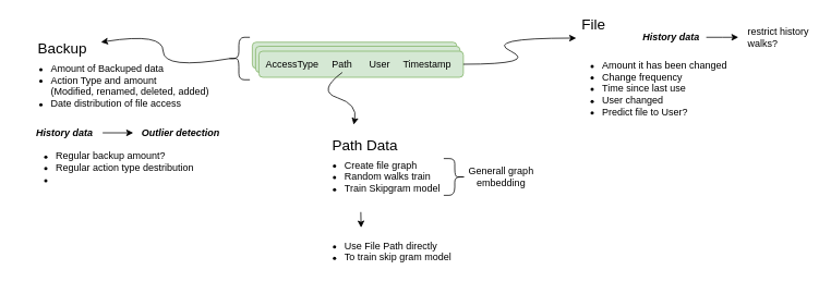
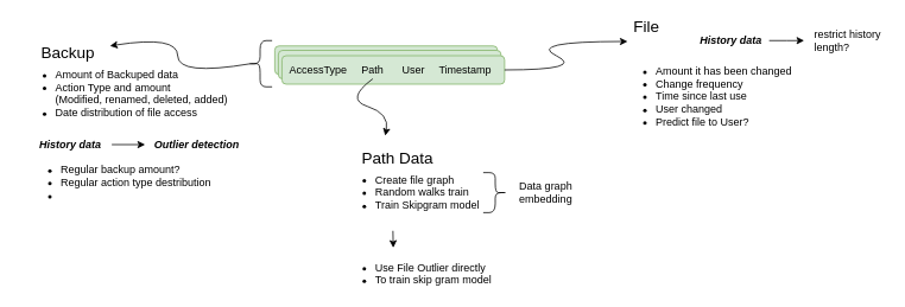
  <mxCell id="0" />
  <mxCell id="1" parent="0" />
  <mxCell id="2" value="" style="group" parent="1" vertex="1" connectable="0"><mxGeometry x="316" y="62" width="250" height="32" as="geometry" /></mxCell>
  <mxCell id="3" value="" style="group" parent="2" vertex="1" connectable="0"><mxGeometry x="-7" y="-9" width="250" height="32" as="geometry" /></mxCell>
  <mxCell id="4" value="" style="rounded=1;whiteSpace=wrap;html=1;fillColor=#d5e8d4;strokeColor=#82b366;" parent="3" vertex="1"><mxGeometry x="-1" y="-2" width="250" height="32" as="geometry" /></mxCell>
  <mxCell id="5" value="" style="group" parent="2" vertex="1" connectable="0"><mxGeometry x="-4" y="-6" width="250" height="32" as="geometry" /></mxCell>
  <mxCell id="6" value="" style="rounded=1;whiteSpace=wrap;html=1;fillColor=#d5e8d4;strokeColor=#82b366;" parent="5" vertex="1"><mxGeometry width="250" height="32" as="geometry" /></mxCell>
  <mxCell id="7" value="" style="rounded=1;whiteSpace=wrap;html=1;fillColor=#d5e8d4;strokeColor=#82b366;" parent="2" vertex="1"><mxGeometry width="250" height="32" as="geometry" /></mxCell>
  <mxCell id="8" value="AccessType" style="text;html=1;strokeColor=none;fillColor=none;align=center;verticalAlign=middle;whiteSpace=wrap;rounded=0;" parent="2" vertex="1"><mxGeometry x="21" y="6" width="40" height="20" as="geometry" /></mxCell>
  <mxCell id="9" value="Path" style="text;html=1;strokeColor=none;fillColor=none;align=center;verticalAlign=middle;whiteSpace=wrap;rounded=0;" parent="2" vertex="1"><mxGeometry x="82" y="6" width="40" height="20" as="geometry" /></mxCell>
  <mxCell id="10" value="User" style="text;html=1;strokeColor=none;fillColor=none;align=center;verticalAlign=middle;whiteSpace=wrap;rounded=0;" parent="2" vertex="1"><mxGeometry x="128" y="6" width="40" height="20" as="geometry" /></mxCell>
  <mxCell id="11" value="Timestamp" style="text;html=1;strokeColor=none;fillColor=none;align=center;verticalAlign=middle;whiteSpace=wrap;rounded=0;" parent="2" vertex="1"><mxGeometry x="186" y="6" width="40" height="20" as="geometry" /></mxCell>
  <mxCell id="12" value="&lt;font style=&quot;font-size: 18px&quot;&gt;Backup&lt;/font&gt;" style="text;html=1;strokeColor=none;fillColor=none;align=center;verticalAlign=middle;whiteSpace=wrap;rounded=0;" parent="1" vertex="1"><mxGeometry x="56" y="49" width="40" height="20" as="geometry" /></mxCell>
  <mxCell id="13" value="" style="shape=curlyBracket;whiteSpace=wrap;html=1;rounded=1;" parent="1" vertex="1"><mxGeometry x="278" y="45" width="27" height="52" as="geometry" /></mxCell>
  <mxCell id="14" value="&lt;ul&gt;&lt;li&gt;Amount of Backuped data&lt;/li&gt;&lt;li&gt;Action Type and amount&lt;br&gt;(Modified, renamed, deleted, added)&lt;/li&gt;&lt;li&gt;Date distribution of file access&lt;/li&gt;&lt;/ul&gt;" style="text;strokeColor=none;fillColor=none;html=1;whiteSpace=wrap;verticalAlign=middle;overflow=hidden;" parent="1" vertex="1"><mxGeometry x="20" y="62" width="252" height="80" as="geometry" /></mxCell>
  <mxCell id="15" value="" style="curved=1;endArrow=classic;html=1;exitX=0.1;exitY=0.5;exitDx=0;exitDy=0;exitPerimeter=0;" parent="1" source="13" edge="1"><mxGeometry width="50" height="50" relative="1" as="geometry"><mxPoint x="359" y="89" as="sourcePoint" /><mxPoint x="123" y="51" as="targetPoint" /><Array as="points"><mxPoint x="199" y="85" /><mxPoint x="199" y="39" /></Array></mxGeometry></mxCell>
  <mxCell id="16" value="" style="curved=1;endArrow=classic;html=1;exitX=1;exitY=0.5;exitDx=0;exitDy=0;" parent="1" source="7" edge="1"><mxGeometry width="50" height="50" relative="1" as="geometry"><mxPoint x="624.7" y="234" as="sourcePoint" /><mxPoint x="704" y="46" as="targetPoint" /><Array as="points"><mxPoint x="657" y="78" /><mxPoint x="591" y="46" /></Array></mxGeometry></mxCell>
  <mxCell id="17" value="&lt;font style=&quot;font-size: 18px&quot;&gt;File&lt;/font&gt;" style="text;html=1;strokeColor=none;fillColor=none;align=left;verticalAlign=middle;whiteSpace=wrap;rounded=0;" parent="1" vertex="1"><mxGeometry x="709" y="20" width="40" height="20" as="geometry" /></mxCell>
  <mxCell id="18" value="&lt;ul&gt;&lt;li&gt;Amount it has been changed&lt;/li&gt;&lt;li&gt;Change frequency&lt;/li&gt;&lt;li&gt;Time since last use&lt;/li&gt;&lt;li&gt;User changed&lt;/li&gt;&lt;li&gt;Predict file to User?&lt;/li&gt;&lt;/ul&gt;" style="text;strokeColor=none;fillColor=none;html=1;whiteSpace=wrap;verticalAlign=middle;overflow=hidden;" parent="1" vertex="1"><mxGeometry x="694" y="55" width="252" height="106" as="geometry" /></mxCell>
  <mxCell id="19" value="" style="curved=1;endArrow=classic;html=1;exitX=0.5;exitY=1;exitDx=0;exitDy=0;" parent="1" source="9" edge="1"><mxGeometry width="50" height="50" relative="1" as="geometry"><mxPoint x="412" y="207" as="sourcePoint" /><mxPoint x="432" y="152" as="targetPoint" /><Array as="points"><mxPoint x="387" y="111" /><mxPoint x="437" y="127" /></Array></mxGeometry></mxCell>
  <mxCell id="20" value="&lt;font style=&quot;font-size: 18px&quot;&gt;Path Data&lt;/font&gt;" style="text;html=1;strokeColor=none;fillColor=none;align=left;verticalAlign=middle;whiteSpace=wrap;rounded=0;" parent="1" vertex="1"><mxGeometry x="404" y="168" width="117" height="20" as="geometry" /></mxCell>
  <mxCell id="21" value="" style="endArrow=classic;html=1;" parent="1" edge="1"><mxGeometry width="50" height="50" relative="1" as="geometry"><mxPoint x="440.66" y="259" as="sourcePoint" /><mxPoint x="441" y="278" as="targetPoint" /></mxGeometry></mxCell>
  <mxCell id="22" value="" style="group" parent="1" vertex="1" connectable="0"><mxGeometry x="379" y="176" width="271" height="80" as="geometry" /></mxCell>
  <mxCell id="23" value="&lt;ul&gt;&lt;li&gt;Create file graph&lt;/li&gt;&lt;li&gt;Random walks train&amp;nbsp;&lt;/li&gt;&lt;li&gt;Train Skipgram model&lt;/li&gt;&lt;/ul&gt;" style="text;strokeColor=none;fillColor=none;html=1;whiteSpace=wrap;verticalAlign=middle;overflow=hidden;" parent="22" vertex="1"><mxGeometry width="252" height="80" as="geometry" /></mxCell>
  <mxCell id="24" value="" style="shape=curlyBracket;whiteSpace=wrap;html=1;rounded=1;direction=west;" parent="22" vertex="1"><mxGeometry x="163" y="17.5" width="27" height="45" as="geometry" /></mxCell>
- <mxCell id="25" value="Generall graph embedding" style="text;html=1;strokeColor=none;fillColor=none;align=center;verticalAlign=middle;whiteSpace=wrap;rounded=0;" parent="22" vertex="1"><mxGeometry x="189" y="30" width="89" height="20" as="geometry" /></mxCell>
- <mxCell id="26" value="&lt;ul&gt;&lt;li&gt;Use File Path directly&amp;nbsp;&lt;/li&gt;&lt;li&gt;To train skip gram model&lt;/li&gt;&lt;/ul&gt;" style="text;strokeColor=none;fillColor=none;html=1;whiteSpace=wrap;verticalAlign=middle;overflow=hidden;" parent="1" vertex="1"><mxGeometry x="379" y="279" width="252" height="44" as="geometry" /></mxCell>
+ <mxCell id="25" value="Data graph embedding" style="text;html=1;strokeColor=none;fillColor=none;align=center;verticalAlign=middle;whiteSpace=wrap;rounded=0;" parent="22" vertex="1"><mxGeometry x="189" y="30" width="89" height="20" as="geometry" /></mxCell>
+ <mxCell id="26" value="&lt;ul&gt;&lt;li&gt;Use File Outlier directly&amp;nbsp;&lt;/li&gt;&lt;li&gt;To train skip gram model&lt;/li&gt;&lt;/ul&gt;" style="text;strokeColor=none;fillColor=none;html=1;whiteSpace=wrap;verticalAlign=middle;overflow=hidden;" parent="1" vertex="1"><mxGeometry x="379" y="279" width="252" height="44" as="geometry" /></mxCell>
  <mxCell id="27" style="edgeStyle=orthogonalEdgeStyle;rounded=0;orthogonalLoop=1;jettySize=auto;html=1;" parent="1" source="28" edge="1"><mxGeometry relative="1" as="geometry"><mxPoint x="902.276" y="45" as="targetPoint" /></mxGeometry></mxCell>
  <mxCell id="28" value="&lt;i&gt;&lt;b&gt;History data&amp;nbsp;&lt;/b&gt;&lt;/i&gt;" style="text;html=1;strokeColor=none;fillColor=none;align=center;verticalAlign=middle;whiteSpace=wrap;rounded=0;" parent="1" vertex="1"><mxGeometry x="781" y="35" width="82" height="20" as="geometry" /></mxCell>
  <mxCell id="29" style="edgeStyle=orthogonalEdgeStyle;rounded=0;orthogonalLoop=1;jettySize=auto;html=1;exitX=1;exitY=0.5;exitDx=0;exitDy=0;" parent="1" source="30" edge="1"><mxGeometry relative="1" as="geometry"><mxPoint x="162.414" y="162.31" as="targetPoint" /></mxGeometry></mxCell>
  <mxCell id="30" value="&lt;i&gt;&lt;b&gt;History data&amp;nbsp;&lt;/b&gt;&lt;/i&gt;" style="text;html=1;strokeColor=none;fillColor=none;align=left;verticalAlign=middle;whiteSpace=wrap;rounded=0;" parent="1" vertex="1"><mxGeometry x="42" y="152" width="83" height="20" as="geometry" /></mxCell>
  <mxCell id="31" value="&lt;ul&gt;&lt;li&gt;Regular backup amount?&lt;/li&gt;&lt;li&gt;Regular action type destribution&lt;/li&gt;&lt;li&gt;&lt;br&gt;&lt;/li&gt;&lt;/ul&gt;" style="text;strokeColor=none;fillColor=none;html=1;whiteSpace=wrap;verticalAlign=middle;overflow=hidden;" parent="1" vertex="1"><mxGeometry x="26" y="165" width="252" height="80" as="geometry" /></mxCell>
  <mxCell id="32" value="&lt;i&gt;&lt;b&gt;Outlier detection&lt;/b&gt;&lt;/i&gt;" style="text;html=1;strokeColor=none;fillColor=none;align=left;verticalAlign=middle;whiteSpace=wrap;rounded=0;" parent="1" vertex="1"><mxGeometry x="171" y="152" width="105" height="20" as="geometry" /></mxCell>
- <mxCell id="33" value="restrict history walks?" style="text;html=1;strokeColor=none;fillColor=none;align=left;verticalAlign=middle;whiteSpace=wrap;rounded=0;" parent="1" vertex="1"><mxGeometry x="912" y="35" width="82" height="20" as="geometry" /></mxCell>
+ <mxCell id="33" value="restrict history length?" style="text;html=1;strokeColor=none;fillColor=none;align=left;verticalAlign=middle;whiteSpace=wrap;rounded=0;" parent="1" vertex="1"><mxGeometry x="912" y="35" width="82" height="20" as="geometry" /></mxCell>
